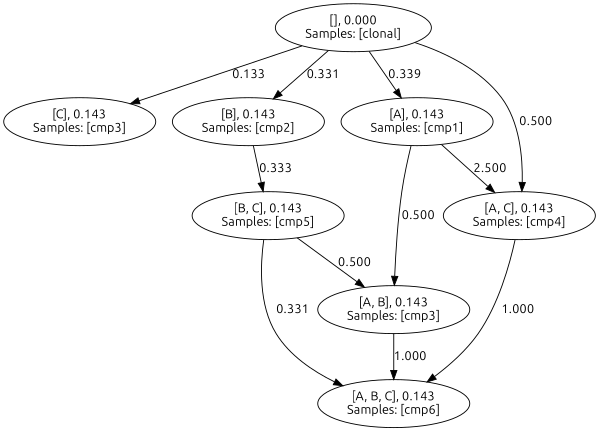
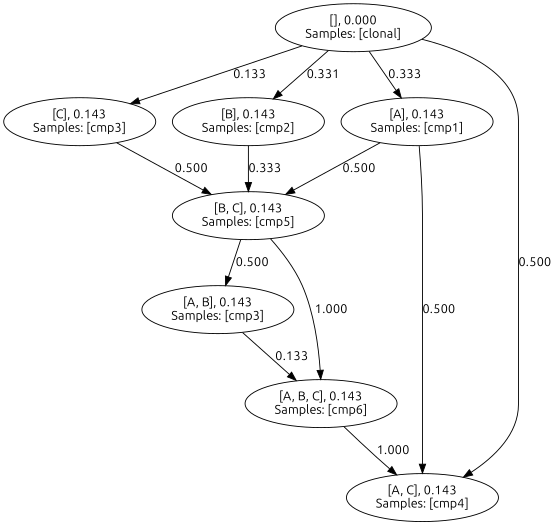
  digraph {
    fontname=Ubuntu
    node [fontname=Ubuntu]
    edge [fontname=Ubuntu]
    n1 [label="[], 0.000\nSamples: [clonal]\n"]
    n2 [label="[C], 0.143\nSamples: [cmp3]\n"]
    n3 [label="[B], 0.143\nSamples: [cmp2]\n"]
    n4 [label="[A], 0.143\nSamples: [cmp1]\n"]
    n5 [label="[A, C], 0.143\nSamples: [cmp4]\n"]
    n6 [label="[B, C], 0.143\nSamples: [cmp5]\n"]
    n7 [label="[A, B], 0.143\nSamples: [cmp3]\n"]
    n8 [label="[A, B, C], 0.143\nSamples: [cmp6]\n"]
    n1 -> n2 [label=0.133]
    n1 -> n3 [label=0.331]
-   n1 -> n4 [label=0.339]
+   n1 -> n4 [label=0.333]
    n1 -> n5 [label=0.500]
+   n2 -> n6 [label=0.500]
    n3 -> n6 [label=0.333]
-   n4 -> n5 [label=2.500]
-   n4 -> n7 [label=0.500]
-   n5 -> n8 [label=1.000]
+   n4 -> n5 [label=0.500]
+   n4 -> n6 [label=0.500]
+   n8 -> n5 [label=1.000]
    n6 -> n7 [label=0.500]
-   n6 -> n8 [label=0.331]
-   n7 -> n8 [label=1.000]
+   n6 -> n8 [label=1.000]
+   n7 -> n8 [label=0.133]
  }
